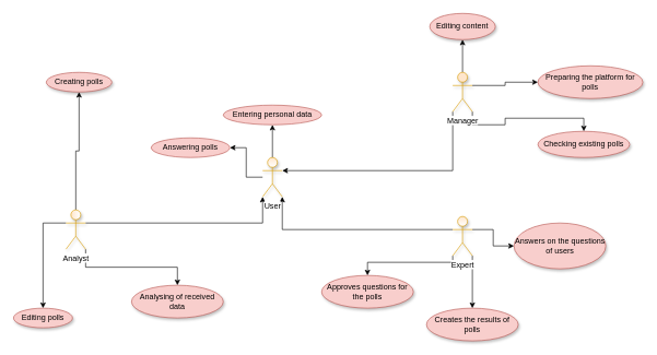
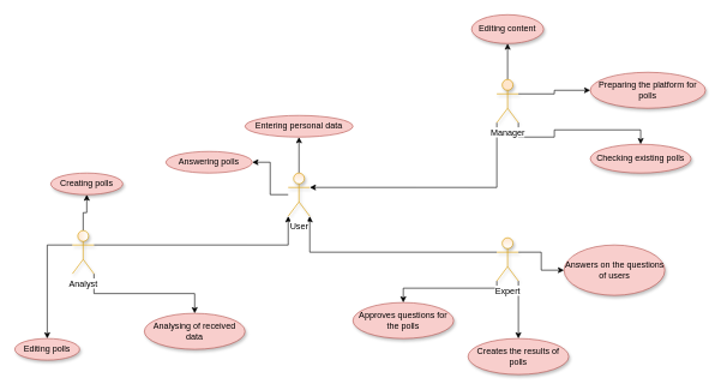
  <mxCell id="0" />
  <mxCell id="1" parent="0" />
  <mxCell id="2" style="edgeStyle=orthogonalEdgeStyle;rounded=0;orthogonalLoop=1;jettySize=auto;html=1;exitX=1;exitY=0.333;exitDx=0;exitDy=0;exitPerimeter=0;entryX=0;entryY=0.5;entryDx=0;entryDy=0;" edge="1" parent="1" source="6" target="22"><mxGeometry relative="1" as="geometry" /></mxCell>
  <mxCell id="3" value="" style="edgeStyle=orthogonalEdgeStyle;rounded=0;orthogonalLoop=1;jettySize=auto;html=1;" edge="1" parent="1" source="6" target="23"><mxGeometry relative="1" as="geometry" /></mxCell>
  <mxCell id="4" style="edgeStyle=orthogonalEdgeStyle;rounded=0;orthogonalLoop=1;jettySize=auto;html=1;exitX=1;exitY=1;exitDx=0;exitDy=0;exitPerimeter=0;" edge="1" parent="1" source="6" target="24"><mxGeometry relative="1" as="geometry" /></mxCell>
  <mxCell id="5" style="edgeStyle=orthogonalEdgeStyle;rounded=0;orthogonalLoop=1;jettySize=auto;html=1;exitX=0;exitY=1;exitDx=0;exitDy=0;exitPerimeter=0;entryX=1;entryY=0.333;entryDx=0;entryDy=0;entryPerimeter=0;" edge="1" parent="1" source="6" target="19"><mxGeometry relative="1" as="geometry" /></mxCell>
  <mxCell id="6" value="Manager" style="shape=umlActor;verticalLabelPosition=bottom;labelBackgroundColor=#ffffff;verticalAlign=top;html=1;fillColor=#ffe6cc;strokeColor=#d79b00;shadow=1;" vertex="1" parent="1"><mxGeometry x="690" y="110" width="30" height="60" as="geometry" /></mxCell>
  <mxCell id="7" style="edgeStyle=orthogonalEdgeStyle;rounded=0;orthogonalLoop=1;jettySize=auto;html=1;exitX=1;exitY=1;exitDx=0;exitDy=0;exitPerimeter=0;entryX=0.5;entryY=0;entryDx=0;entryDy=0;" edge="1" parent="1" source="11" target="27"><mxGeometry relative="1" as="geometry" /></mxCell>
  <mxCell id="8" style="edgeStyle=orthogonalEdgeStyle;rounded=0;orthogonalLoop=1;jettySize=auto;html=1;exitX=0;exitY=0.333;exitDx=0;exitDy=0;exitPerimeter=0;entryX=0.5;entryY=0;entryDx=0;entryDy=0;" edge="1" parent="1" source="11" target="26"><mxGeometry relative="1" as="geometry" /></mxCell>
  <mxCell id="9" style="edgeStyle=orthogonalEdgeStyle;rounded=0;orthogonalLoop=1;jettySize=auto;html=1;exitX=0.5;exitY=0;exitDx=0;exitDy=0;exitPerimeter=0;entryX=0.5;entryY=1;entryDx=0;entryDy=0;" edge="1" parent="1" source="11" target="25"><mxGeometry relative="1" as="geometry" /></mxCell>
  <mxCell id="10" style="edgeStyle=orthogonalEdgeStyle;rounded=0;orthogonalLoop=1;jettySize=auto;html=1;exitX=1;exitY=0.333;exitDx=0;exitDy=0;exitPerimeter=0;entryX=0;entryY=1;entryDx=0;entryDy=0;entryPerimeter=0;" edge="1" parent="1" source="11" target="19"><mxGeometry relative="1" as="geometry" /></mxCell>
  <mxCell id="11" value="Analyst" style="shape=umlActor;verticalLabelPosition=bottom;labelBackgroundColor=#ffffff;verticalAlign=top;html=1;fillColor=#ffe6cc;strokeColor=#d79b00;shadow=1;gradientColor=#FFFFFF;gradientDirection=east;" vertex="1" parent="1"><mxGeometry x="100" y="320" width="30" height="60" as="geometry" /></mxCell>
  <mxCell id="12" style="edgeStyle=orthogonalEdgeStyle;rounded=0;orthogonalLoop=1;jettySize=auto;html=1;exitX=0;exitY=1;exitDx=0;exitDy=0;exitPerimeter=0;entryX=0.5;entryY=0;entryDx=0;entryDy=0;" edge="1" parent="1" source="16" target="30"><mxGeometry relative="1" as="geometry"><Array as="points"><mxPoint x="690" y="400" /><mxPoint x="560" y="400" /></Array></mxGeometry></mxCell>
  <mxCell id="13" style="edgeStyle=orthogonalEdgeStyle;rounded=0;orthogonalLoop=1;jettySize=auto;html=1;exitX=1;exitY=1;exitDx=0;exitDy=0;exitPerimeter=0;entryX=0.5;entryY=0;entryDx=0;entryDy=0;" edge="1" parent="1" source="16" target="28"><mxGeometry relative="1" as="geometry" /></mxCell>
  <mxCell id="14" style="edgeStyle=orthogonalEdgeStyle;rounded=0;orthogonalLoop=1;jettySize=auto;html=1;exitX=1;exitY=0.333;exitDx=0;exitDy=0;exitPerimeter=0;entryX=0;entryY=0.5;entryDx=0;entryDy=0;" edge="1" parent="1" source="16" target="29"><mxGeometry relative="1" as="geometry" /></mxCell>
  <mxCell id="15" style="edgeStyle=orthogonalEdgeStyle;rounded=0;orthogonalLoop=1;jettySize=auto;html=1;exitX=0;exitY=0.333;exitDx=0;exitDy=0;exitPerimeter=0;entryX=1;entryY=1;entryDx=0;entryDy=0;entryPerimeter=0;" edge="1" parent="1" source="16" target="19"><mxGeometry relative="1" as="geometry" /></mxCell>
  <mxCell id="16" value="Expert" style="shape=umlActor;verticalLabelPosition=bottom;labelBackgroundColor=#ffffff;verticalAlign=top;html=1;fillColor=#ffe6cc;strokeColor=#d79b00;shadow=1;gradientColor=#ffffff;" vertex="1" parent="1"><mxGeometry x="690" y="330" width="30" height="60" as="geometry" /></mxCell>
  <mxCell id="17" value="" style="edgeStyle=orthogonalEdgeStyle;rounded=0;orthogonalLoop=1;jettySize=auto;html=1;" edge="1" parent="1" source="19" target="20"><mxGeometry relative="1" as="geometry" /></mxCell>
  <mxCell id="18" value="" style="edgeStyle=orthogonalEdgeStyle;rounded=0;orthogonalLoop=1;jettySize=auto;html=1;entryX=1;entryY=0.5;entryDx=0;entryDy=0;" edge="1" parent="1" source="19" target="21"><mxGeometry relative="1" as="geometry"><mxPoint x="320" y="270" as="targetPoint" /></mxGeometry></mxCell>
  <mxCell id="19" value="User" style="shape=umlActor;verticalLabelPosition=bottom;labelBackgroundColor=#ffffff;verticalAlign=top;html=1;fillColor=#ffe6cc;strokeColor=#d79b00;shadow=1;gradientColor=#ffffff;" vertex="1" parent="1"><mxGeometry x="400" y="240" width="30" height="60" as="geometry" /></mxCell>
  <mxCell id="20" value="Entering personal data" style="ellipse;whiteSpace=wrap;html=1;fillColor=#f8cecc;strokeColor=#b85450;" vertex="1" parent="1"><mxGeometry x="340" y="160" width="150" height="30" as="geometry" /></mxCell>
  <mxCell id="21" value="Answering polls" style="ellipse;whiteSpace=wrap;html=1;fillColor=#f8cecc;strokeColor=#b85450;" vertex="1" parent="1"><mxGeometry x="230" y="210" width="120" height="30" as="geometry" /></mxCell>
  <mxCell id="22" value="Preparing the platform for polls" style="ellipse;whiteSpace=wrap;html=1;shadow=1;fillColor=#f8cecc;strokeColor=#b85450;" vertex="1" parent="1"><mxGeometry x="820" y="100" width="160" height="50" as="geometry" /></mxCell>
  <mxCell id="23" value="Editing content" style="ellipse;whiteSpace=wrap;html=1;shadow=1;fillColor=#f8cecc;strokeColor=#b85450;" vertex="1" parent="1"><mxGeometry x="655" y="20" width="100" height="40" as="geometry" /></mxCell>
  <mxCell id="24" value="Checking existing polls" style="ellipse;whiteSpace=wrap;html=1;shadow=1;fillColor=#f8cecc;strokeColor=#b85450;" vertex="1" parent="1"><mxGeometry x="820" y="200" width="140" height="40" as="geometry" /></mxCell>
- <mxCell id="25" value="Creating polls" style="ellipse;whiteSpace=wrap;html=1;shadow=1;fillColor=#f8cecc;strokeColor=#b85450;" vertex="1" parent="1"><mxGeometry x="70" y="110" width="100" height="30" as="geometry" /></mxCell>
+ <mxCell id="25" value="Creating polls" style="ellipse;whiteSpace=wrap;html=1;shadow=1;fillColor=#f8cecc;strokeColor=#b85450;" vertex="1" parent="1"><mxGeometry x="70" y="240" width="100" height="30" as="geometry" /></mxCell>
  <mxCell id="26" value="Editing polls" style="ellipse;whiteSpace=wrap;html=1;shadow=1;fillColor=#f8cecc;strokeColor=#b85450;" vertex="1" parent="1"><mxGeometry x="20" y="470" width="90" height="30" as="geometry" /></mxCell>
  <mxCell id="27" value="Analysing of received data" style="ellipse;whiteSpace=wrap;html=1;shadow=1;fillColor=#f8cecc;strokeColor=#b85450;" vertex="1" parent="1"><mxGeometry x="200" y="435" width="140" height="50" as="geometry" /></mxCell>
  <mxCell id="28" value="Creates the results of polls" style="ellipse;whiteSpace=wrap;html=1;shadow=1;fillColor=#f8cecc;strokeColor=#b85450;" vertex="1" parent="1"><mxGeometry x="650" y="470" width="140" height="50" as="geometry" /></mxCell>
  <mxCell id="29" value="Answers on the questions of users" style="ellipse;whiteSpace=wrap;html=1;shadow=1;fillColor=#f8cecc;strokeColor=#b85450;" vertex="1" parent="1"><mxGeometry x="783.5" y="340" width="140" height="70" as="geometry" /></mxCell>
  <mxCell id="30" value="Approves questions for the polls" style="ellipse;whiteSpace=wrap;html=1;shadow=1;fillColor=#f8cecc;strokeColor=#b85450;" vertex="1" parent="1"><mxGeometry x="490" y="420" width="140" height="50" as="geometry" /></mxCell>
